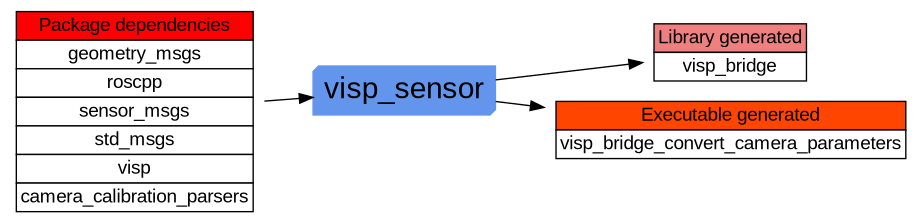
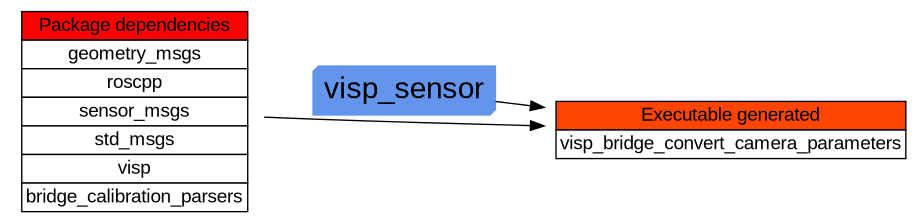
  digraph {
    fontname="Liberation Sans"
    nodesep=0.1
    rankdir=LR
    node [fontname="Liberation Sans" shape=plaintext]
    edge [fontname="Liberation Sans"]
    n1 [color="#6495ED" fontsize=22 label=visp_sensor shape=box3d style=filled]
-   n2 [label=<<table BGCOLOR="#FFFFFF" BORDER="0" CELLBORDER="1" CELLSPACING="0">   <tr>     <td ALIGN="CENTER" BGCOLOR="#F08080" COLSPAN="1">Library generated</td>   </tr>   <tr>     <td ALIGN="CENTER" BGCOLOR="#FFFFFF" COLSPAN="1">visp_bridge</td>   </tr> </table> >]
    n3 [label=<<table BGCOLOR="#FFFFFF" BORDER="0" CELLBORDER="1" CELLSPACING="0">   <tr>     <td ALIGN="CENTER" BGCOLOR="#FF4500" COLSPAN="1">Executable generated</td>   </tr>   <tr>     <td ALIGN="CENTER" BGCOLOR="#FFFFFF" COLSPAN="1">visp_bridge_convert_camera_parameters</td>   </tr> </table> >]
-   n4 [label=<<table BGCOLOR="#FFFFFF" BORDER="0" CELLBORDER="1" CELLSPACING="0">   <tr>     <td ALIGN="CENTER" BGCOLOR="#FF0000" COLSPAN="1">Package dependencies</td>   </tr>   <tr>     <td ALIGN="CENTER" BGCOLOR="#FFFFFF" COLSPAN="1">geometry_msgs</td>   </tr>   <tr>     <td ALIGN="CENTER" BGCOLOR="#FFFFFF" COLSPAN="1">roscpp</td>   </tr>   <tr>     <td ALIGN="CENTER" BGCOLOR="#FFFFFF" COLSPAN="1">sensor_msgs</td>   </tr>   <tr>     <td ALIGN="CENTER" BGCOLOR="#FFFFFF" COLSPAN="1">std_msgs</td>   </tr>   <tr>     <td ALIGN="CENTER" BGCOLOR="#FFFFFF" COLSPAN="1">visp</td>   </tr>   <tr>     <td ALIGN="CENTER" BGCOLOR="#FFFFFF" COLSPAN="1">camera_calibration_parsers</td>   </tr> </table> >]
-   n1 -> n2
+   n4 [label=<<table BGCOLOR="#FFFFFF" BORDER="0" CELLBORDER="1" CELLSPACING="0">   <tr>     <td ALIGN="CENTER" BGCOLOR="#FF0000" COLSPAN="1">Package dependencies</td>   </tr>   <tr>     <td ALIGN="CENTER" BGCOLOR="#FFFFFF" COLSPAN="1">geometry_msgs</td>   </tr>   <tr>     <td ALIGN="CENTER" BGCOLOR="#FFFFFF" COLSPAN="1">roscpp</td>   </tr>   <tr>     <td ALIGN="CENTER" BGCOLOR="#FFFFFF" COLSPAN="1">sensor_msgs</td>   </tr>   <tr>     <td ALIGN="CENTER" BGCOLOR="#FFFFFF" COLSPAN="1">std_msgs</td>   </tr>   <tr>     <td ALIGN="CENTER" BGCOLOR="#FFFFFF" COLSPAN="1">visp</td>   </tr>   <tr>     <td ALIGN="CENTER" BGCOLOR="#FFFFFF" COLSPAN="1">bridge_calibration_parsers</td>   </tr> </table> >]
    n1 -> n3
-   n4 -> n1
+   n4 -> n3
  }
